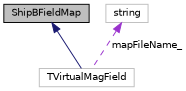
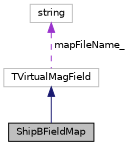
  digraph {
    node [color=grey75 fillcolor=white fontname=Helvetica fontsize=10 shape=record style=filled]
    edge [dir=back fontname=Helvetica fontsize=10 labelfontname=Helvetica labelfontsize=10]
    n1 [color=black fillcolor=grey75 fontcolor=black height=0.2 label=ShipBFieldMap width=0.4]
    n2 [height=0.2 label=TVirtualMagField width=0.4]
    n3 [height=0.2 label=string width=0.4]
-   n1 -> n2 [color=midnightblue style=solid]
+   n2 -> n1 [color=midnightblue style=solid]
    n3 -> n2 [color=darkorchid3 label=" mapFileName_" style=dashed]
  }
